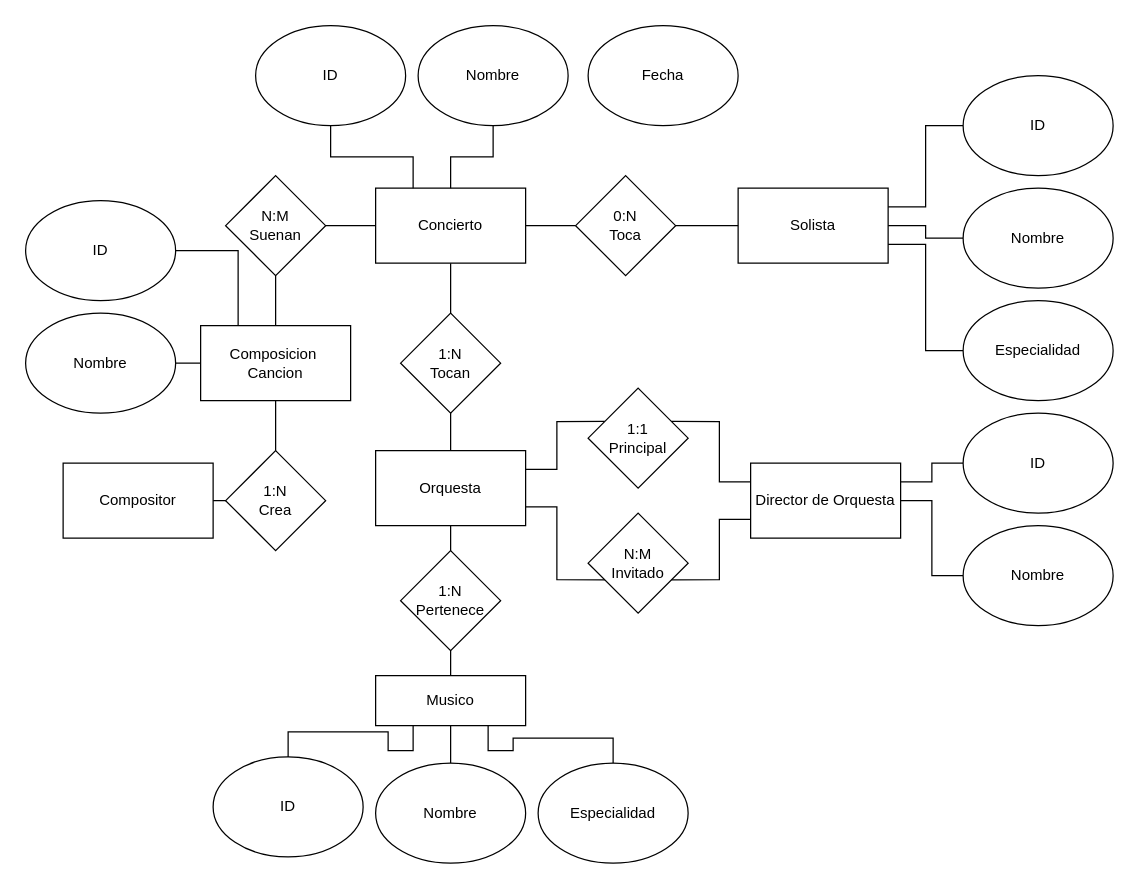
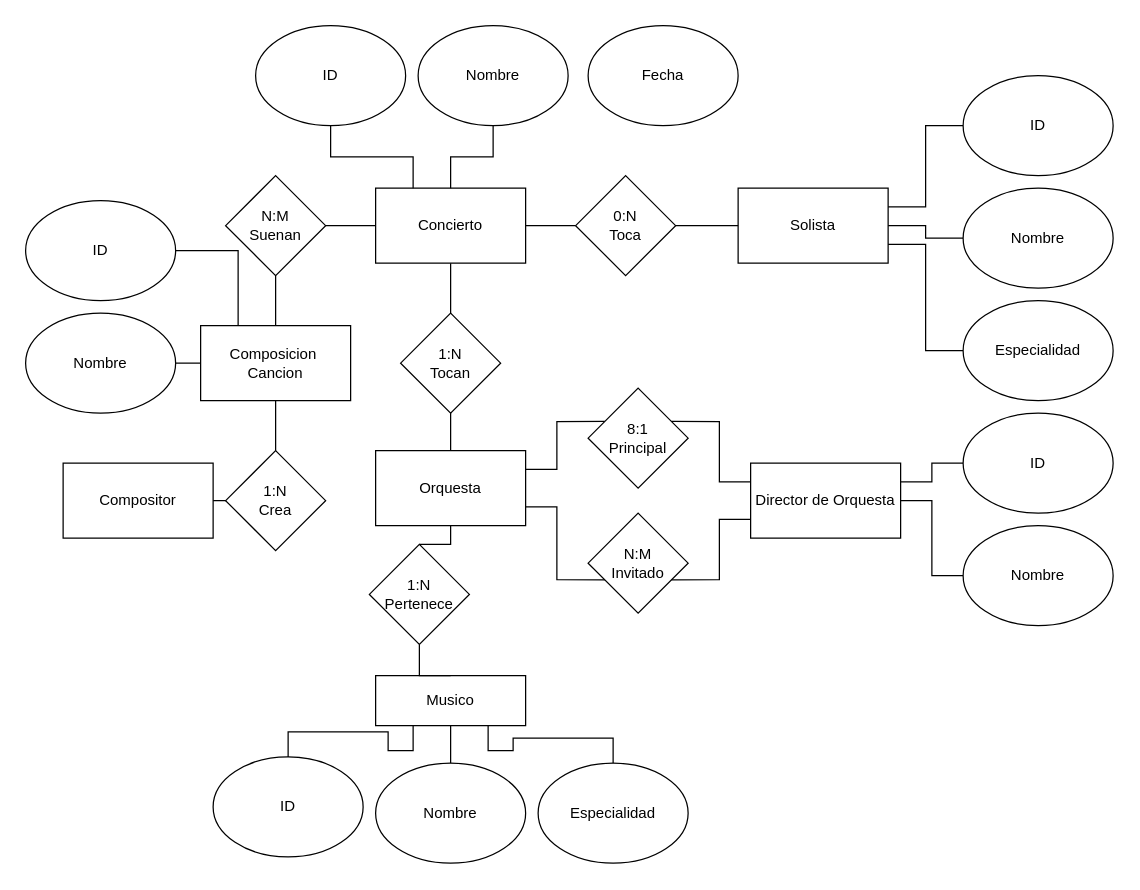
  <mxCell id="0" />
  <mxCell id="1" parent="0" />
  <mxCell id="2" style="edgeStyle=orthogonalEdgeStyle;rounded=0;orthogonalLoop=1;jettySize=auto;html=1;exitX=0.5;exitY=1;exitDx=0;exitDy=0;endArrow=none;endFill=0;startArrow=none;startFill=0;" parent="1" source="3" target="5" edge="1"><mxGeometry relative="1" as="geometry" /></mxCell>
  <mxCell id="3" value="Concierto" style="rounded=0;whiteSpace=wrap;html=1;" parent="1" vertex="1"><mxGeometry x="300" y="150" width="120" height="60" as="geometry" /></mxCell>
  <mxCell id="4" style="edgeStyle=orthogonalEdgeStyle;rounded=0;orthogonalLoop=1;jettySize=auto;html=1;exitX=0.5;exitY=0;exitDx=0;exitDy=0;entryX=0.5;entryY=1;entryDx=0;entryDy=0;startArrow=none;startFill=0;endArrow=none;endFill=0;" parent="1" source="19" target="15" edge="1"><mxGeometry relative="1" as="geometry" /></mxCell>
  <mxCell id="5" value="Orquesta" style="rounded=0;whiteSpace=wrap;html=1;" parent="1" vertex="1"><mxGeometry x="300" y="360" width="120" height="60" as="geometry" /></mxCell>
  <mxCell id="6" style="edgeStyle=orthogonalEdgeStyle;rounded=0;orthogonalLoop=1;jettySize=auto;html=1;exitX=0;exitY=0.25;exitDx=0;exitDy=0;entryX=1;entryY=0.25;entryDx=0;entryDy=0;startArrow=none;startFill=0;endArrow=none;endFill=0;" parent="1" source="10" target="5" edge="1"><mxGeometry relative="1" as="geometry" /></mxCell>
  <mxCell id="7" style="edgeStyle=orthogonalEdgeStyle;rounded=0;orthogonalLoop=1;jettySize=auto;html=1;exitX=0;exitY=0.75;exitDx=0;exitDy=0;entryX=1;entryY=0.75;entryDx=0;entryDy=0;startArrow=none;startFill=0;endArrow=none;endFill=0;" parent="1" source="12" target="5" edge="1"><mxGeometry relative="1" as="geometry" /></mxCell>
  <mxCell id="8" value="Director de Orquesta" style="rounded=0;whiteSpace=wrap;html=1;" parent="1" vertex="1"><mxGeometry x="600" y="370" width="120" height="60" as="geometry" /></mxCell>
  <mxCell id="9" value="1:N&lt;br&gt;Tocan" style="rhombus;whiteSpace=wrap;html=1;" parent="1" vertex="1"><mxGeometry x="320" y="250" width="80" height="80" as="geometry" /></mxCell>
- <mxCell id="10" value="1:1&lt;br&gt;Principal" style="rhombus;whiteSpace=wrap;html=1;" parent="1" vertex="1"><mxGeometry x="470" y="310" width="80" height="80" as="geometry" /></mxCell>
+ <mxCell id="10" value="8:1&lt;br&gt;Principal" style="rhombus;whiteSpace=wrap;html=1;" parent="1" vertex="1"><mxGeometry x="470" y="310" width="80" height="80" as="geometry" /></mxCell>
  <mxCell id="11" value="" style="edgeStyle=orthogonalEdgeStyle;rounded=0;orthogonalLoop=1;jettySize=auto;html=1;exitX=0;exitY=0.25;exitDx=0;exitDy=0;entryX=1;entryY=0.25;entryDx=0;entryDy=0;startArrow=none;startFill=0;endArrow=none;endFill=0;" parent="1" source="8" target="10" edge="1"><mxGeometry relative="1" as="geometry"><mxPoint x="590" y="385" as="sourcePoint" /><mxPoint x="420" y="385" as="targetPoint" /></mxGeometry></mxCell>
  <mxCell id="12" value="N:M&lt;br&gt;Invitado" style="rhombus;whiteSpace=wrap;html=1;" parent="1" vertex="1"><mxGeometry x="470" y="410" width="80" height="80" as="geometry" /></mxCell>
  <mxCell id="13" value="" style="edgeStyle=orthogonalEdgeStyle;rounded=0;orthogonalLoop=1;jettySize=auto;html=1;exitX=0;exitY=0.75;exitDx=0;exitDy=0;entryX=1;entryY=0.75;entryDx=0;entryDy=0;startArrow=none;startFill=0;endArrow=none;endFill=0;" parent="1" source="8" target="12" edge="1"><mxGeometry relative="1" as="geometry"><mxPoint x="590" y="415" as="sourcePoint" /><mxPoint x="420" y="415" as="targetPoint" /></mxGeometry></mxCell>
  <mxCell id="14" style="edgeStyle=orthogonalEdgeStyle;rounded=0;orthogonalLoop=1;jettySize=auto;html=1;exitX=1;exitY=0.5;exitDx=0;exitDy=0;entryX=0;entryY=0.5;entryDx=0;entryDy=0;startArrow=none;startFill=0;endArrow=none;endFill=0;" parent="1" source="16" target="3" edge="1"><mxGeometry relative="1" as="geometry" /></mxCell>
  <mxCell id="15" value="Composicion&amp;nbsp;&lt;br&gt;Cancion" style="rounded=0;whiteSpace=wrap;html=1;" parent="1" vertex="1"><mxGeometry x="160" y="260" width="120" height="60" as="geometry" /></mxCell>
  <mxCell id="16" value="N:M&lt;br&gt;Suenan" style="rhombus;whiteSpace=wrap;html=1;" parent="1" vertex="1"><mxGeometry x="180" y="140" width="80" height="80" as="geometry" /></mxCell>
  <mxCell id="17" value="" style="edgeStyle=orthogonalEdgeStyle;rounded=0;orthogonalLoop=1;jettySize=auto;html=1;exitX=0.5;exitY=0;exitDx=0;exitDy=0;entryX=0.5;entryY=1;entryDx=0;entryDy=0;startArrow=none;startFill=0;endArrow=none;endFill=0;" parent="1" source="15" target="16" edge="1"><mxGeometry relative="1" as="geometry"><mxPoint x="220" y="260" as="sourcePoint" /><mxPoint x="300" y="180" as="targetPoint" /></mxGeometry></mxCell>
  <mxCell id="18" style="edgeStyle=orthogonalEdgeStyle;rounded=0;orthogonalLoop=1;jettySize=auto;html=1;exitX=0;exitY=0.5;exitDx=0;exitDy=0;startArrow=none;startFill=0;endArrow=none;endFill=0;" parent="1" source="19" target="28" edge="1"><mxGeometry relative="1" as="geometry" /></mxCell>
  <mxCell id="19" value="1:N&lt;br&gt;Crea" style="rhombus;whiteSpace=wrap;html=1;" parent="1" vertex="1"><mxGeometry x="180" y="360" width="80" height="80" as="geometry" /></mxCell>
  <mxCell id="20" style="edgeStyle=orthogonalEdgeStyle;rounded=0;orthogonalLoop=1;jettySize=auto;html=1;exitX=0;exitY=0.5;exitDx=0;exitDy=0;entryX=1;entryY=0.5;entryDx=0;entryDy=0;startArrow=none;startFill=0;endArrow=none;endFill=0;" parent="1" source="22" target="3" edge="1"><mxGeometry relative="1" as="geometry" /></mxCell>
  <mxCell id="21" value="Solista" style="rounded=0;whiteSpace=wrap;html=1;" parent="1" vertex="1"><mxGeometry x="590" y="150" width="120" height="60" as="geometry" /></mxCell>
  <mxCell id="22" value="0:N&lt;br&gt;Toca" style="rhombus;whiteSpace=wrap;html=1;" parent="1" vertex="1"><mxGeometry x="460" y="140" width="80" height="80" as="geometry" /></mxCell>
  <mxCell id="23" value="" style="edgeStyle=orthogonalEdgeStyle;rounded=0;orthogonalLoop=1;jettySize=auto;html=1;exitX=0;exitY=0.5;exitDx=0;exitDy=0;entryX=1;entryY=0.5;entryDx=0;entryDy=0;startArrow=none;startFill=0;endArrow=none;endFill=0;" parent="1" source="21" target="22" edge="1"><mxGeometry relative="1" as="geometry"><mxPoint x="500" y="180" as="sourcePoint" /><mxPoint x="420" y="180" as="targetPoint" /></mxGeometry></mxCell>
  <mxCell id="24" style="edgeStyle=orthogonalEdgeStyle;rounded=0;orthogonalLoop=1;jettySize=auto;html=1;exitX=0.5;exitY=0;exitDx=0;exitDy=0;entryX=0.5;entryY=1;entryDx=0;entryDy=0;startArrow=none;startFill=0;endArrow=none;endFill=0;" parent="1" source="26" target="5" edge="1"><mxGeometry relative="1" as="geometry" /></mxCell>
  <mxCell id="25" value="Musico" style="rounded=0;whiteSpace=wrap;html=1;" parent="1" vertex="1"><mxGeometry x="300" y="540" width="120" height="40" as="geometry" /></mxCell>
- <mxCell id="26" value="1:N&lt;br&gt;Pertenece" style="rhombus;whiteSpace=wrap;html=1;" parent="1" vertex="1"><mxGeometry x="320" y="440" width="80" height="80" as="geometry" /></mxCell>
+ <mxCell id="26" value="1:N&lt;br&gt;Pertenece" style="rhombus;whiteSpace=wrap;html=1;" parent="1" vertex="1"><mxGeometry x="295" y="435" width="80" height="80" as="geometry" /></mxCell>
  <mxCell id="27" value="" style="edgeStyle=orthogonalEdgeStyle;rounded=0;orthogonalLoop=1;jettySize=auto;html=1;exitX=0.5;exitY=0;exitDx=0;exitDy=0;entryX=0.5;entryY=1;entryDx=0;entryDy=0;startArrow=none;startFill=0;endArrow=none;endFill=0;" parent="1" source="25" target="26" edge="1"><mxGeometry relative="1" as="geometry"><mxPoint x="360" y="520" as="sourcePoint" /><mxPoint x="360" y="430" as="targetPoint" /></mxGeometry></mxCell>
  <mxCell id="28" value="Compositor" style="rounded=0;whiteSpace=wrap;html=1;" parent="1" vertex="1"><mxGeometry x="50" y="370" width="120" height="60" as="geometry" /></mxCell>
  <mxCell id="29" style="edgeStyle=orthogonalEdgeStyle;rounded=0;orthogonalLoop=1;jettySize=auto;html=1;exitX=0.5;exitY=1;exitDx=0;exitDy=0;entryX=0.25;entryY=0;entryDx=0;entryDy=0;startArrow=none;startFill=0;endArrow=none;endFill=0;" parent="1" source="30" target="3" edge="1"><mxGeometry relative="1" as="geometry" /></mxCell>
  <mxCell id="30" value="ID" style="ellipse;whiteSpace=wrap;html=1;" parent="1" vertex="1"><mxGeometry x="204" y="20" width="120" height="80" as="geometry" /></mxCell>
  <mxCell id="31" style="edgeStyle=orthogonalEdgeStyle;rounded=0;orthogonalLoop=1;jettySize=auto;html=1;exitX=0.5;exitY=0;exitDx=0;exitDy=0;entryX=0.25;entryY=1;entryDx=0;entryDy=0;startArrow=none;startFill=0;endArrow=none;endFill=0;" parent="1" source="32" target="25" edge="1"><mxGeometry relative="1" as="geometry" /></mxCell>
  <mxCell id="32" value="ID" style="ellipse;whiteSpace=wrap;html=1;" parent="1" vertex="1"><mxGeometry x="170" y="605" width="120" height="80" as="geometry" /></mxCell>
  <mxCell id="33" style="edgeStyle=orthogonalEdgeStyle;rounded=0;orthogonalLoop=1;jettySize=auto;html=1;exitX=0.5;exitY=0;exitDx=0;exitDy=0;entryX=0.5;entryY=1;entryDx=0;entryDy=0;startArrow=none;startFill=0;endArrow=none;endFill=0;" parent="1" source="34" target="25" edge="1"><mxGeometry relative="1" as="geometry" /></mxCell>
  <mxCell id="34" value="Nombre" style="ellipse;whiteSpace=wrap;html=1;" parent="1" vertex="1"><mxGeometry x="300" y="610" width="120" height="80" as="geometry" /></mxCell>
  <mxCell id="35" style="edgeStyle=orthogonalEdgeStyle;rounded=0;orthogonalLoop=1;jettySize=auto;html=1;exitX=0.5;exitY=0;exitDx=0;exitDy=0;entryX=0.75;entryY=1;entryDx=0;entryDy=0;startArrow=none;startFill=0;endArrow=none;endFill=0;" parent="1" source="36" target="25" edge="1"><mxGeometry relative="1" as="geometry" /></mxCell>
  <mxCell id="36" value="Especialidad" style="ellipse;whiteSpace=wrap;html=1;" parent="1" vertex="1"><mxGeometry x="430" y="610" width="120" height="80" as="geometry" /></mxCell>
  <mxCell id="37" style="edgeStyle=orthogonalEdgeStyle;rounded=0;orthogonalLoop=1;jettySize=auto;html=1;exitX=0.5;exitY=1;exitDx=0;exitDy=0;entryX=0.5;entryY=0;entryDx=0;entryDy=0;startArrow=none;startFill=0;endArrow=none;endFill=0;" parent="1" source="38" target="3" edge="1"><mxGeometry relative="1" as="geometry" /></mxCell>
  <mxCell id="38" value="Nombre" style="ellipse;whiteSpace=wrap;html=1;" parent="1" vertex="1"><mxGeometry x="334" y="20" width="120" height="80" as="geometry" /></mxCell>
  <mxCell id="39" value="Fecha" style="ellipse;whiteSpace=wrap;html=1;" parent="1" vertex="1"><mxGeometry x="470" y="20" width="120" height="80" as="geometry" /></mxCell>
  <mxCell id="40" style="edgeStyle=orthogonalEdgeStyle;rounded=0;orthogonalLoop=1;jettySize=auto;html=1;exitX=0;exitY=0.5;exitDx=0;exitDy=0;entryX=1;entryY=0.25;entryDx=0;entryDy=0;startArrow=none;startFill=0;endArrow=none;endFill=0;" parent="1" source="41" target="21" edge="1"><mxGeometry relative="1" as="geometry" /></mxCell>
  <mxCell id="41" value="ID" style="ellipse;whiteSpace=wrap;html=1;" parent="1" vertex="1"><mxGeometry x="770" width="120" height="80" as="geometry" y="60" /></mxCell>
  <mxCell id="42" style="edgeStyle=orthogonalEdgeStyle;rounded=0;orthogonalLoop=1;jettySize=auto;html=1;exitX=0;exitY=0.5;exitDx=0;exitDy=0;entryX=1;entryY=0.5;entryDx=0;entryDy=0;startArrow=none;startFill=0;endArrow=none;endFill=0;" parent="1" source="43" target="21" edge="1"><mxGeometry relative="1" as="geometry" /></mxCell>
  <mxCell id="43" value="Nombre" style="ellipse;whiteSpace=wrap;html=1;" parent="1" vertex="1"><mxGeometry x="770" y="150" width="120" height="80" as="geometry" /></mxCell>
  <mxCell id="44" style="edgeStyle=orthogonalEdgeStyle;rounded=0;orthogonalLoop=1;jettySize=auto;html=1;exitX=0;exitY=0.5;exitDx=0;exitDy=0;entryX=1;entryY=0.75;entryDx=0;entryDy=0;startArrow=none;startFill=0;endArrow=none;endFill=0;" parent="1" source="45" target="21" edge="1"><mxGeometry relative="1" as="geometry" /></mxCell>
  <mxCell id="45" value="Especialidad" style="ellipse;whiteSpace=wrap;html=1;" parent="1" vertex="1"><mxGeometry x="770" y="240" width="120" height="80" as="geometry" /></mxCell>
  <mxCell id="46" style="edgeStyle=orthogonalEdgeStyle;rounded=0;orthogonalLoop=1;jettySize=auto;html=1;exitX=0;exitY=0.5;exitDx=0;exitDy=0;entryX=1;entryY=0.25;entryDx=0;entryDy=0;startArrow=none;startFill=0;endArrow=none;endFill=0;" parent="1" source="47" target="8" edge="1"><mxGeometry relative="1" as="geometry" /></mxCell>
  <mxCell id="47" value="ID" style="ellipse;whiteSpace=wrap;html=1;" parent="1" vertex="1"><mxGeometry x="770" y="330" width="120" height="80" as="geometry" /></mxCell>
  <mxCell id="48" style="edgeStyle=orthogonalEdgeStyle;rounded=0;orthogonalLoop=1;jettySize=auto;html=1;exitX=0;exitY=0.5;exitDx=0;exitDy=0;entryX=1;entryY=0.5;entryDx=0;entryDy=0;startArrow=none;startFill=0;endArrow=none;endFill=0;" parent="1" source="49" target="8" edge="1"><mxGeometry relative="1" as="geometry" /></mxCell>
  <mxCell id="49" value="Nombre" style="ellipse;whiteSpace=wrap;html=1;" parent="1" vertex="1"><mxGeometry x="770" y="420" width="120" height="80" as="geometry" /></mxCell>
  <mxCell id="50" style="edgeStyle=orthogonalEdgeStyle;rounded=0;orthogonalLoop=1;jettySize=auto;html=1;exitX=1;exitY=0.5;exitDx=0;exitDy=0;entryX=0.25;entryY=0;entryDx=0;entryDy=0;startArrow=none;startFill=0;endArrow=none;endFill=0;" parent="1" source="51" target="15" edge="1"><mxGeometry relative="1" as="geometry" /></mxCell>
  <mxCell id="51" value="ID" style="ellipse;whiteSpace=wrap;html=1;" parent="1" vertex="1"><mxGeometry x="20" y="160" width="120" height="80" as="geometry" /></mxCell>
  <mxCell id="52" style="edgeStyle=orthogonalEdgeStyle;rounded=0;orthogonalLoop=1;jettySize=auto;html=1;exitX=1;exitY=0.5;exitDx=0;exitDy=0;entryX=0;entryY=0.5;entryDx=0;entryDy=0;startArrow=none;startFill=0;endArrow=none;endFill=0;" parent="1" source="53" target="15" edge="1"><mxGeometry relative="1" as="geometry" /></mxCell>
  <mxCell id="53" value="Nombre" style="ellipse;whiteSpace=wrap;html=1;" parent="1" vertex="1"><mxGeometry x="20" y="250" width="120" height="80" as="geometry" /></mxCell>
